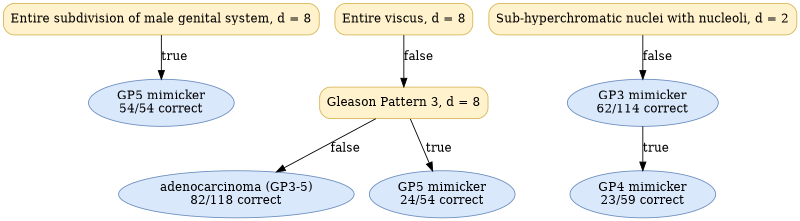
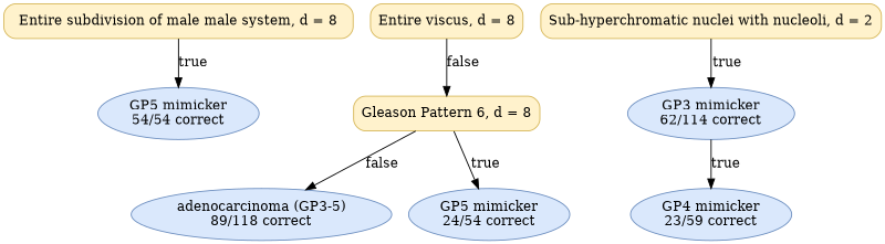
  digraph {
    fontname="Times-Roman"
    node [color="#6C8EBF" fillcolor="#DAE8FC" fontname="Times-Roman" shape=ellipse style="rounded,filled"]
-   n1 [color="#D6B656" fillcolor="#FFF2CC" label="Entire subdivision of male genital system, d = 8" shape=box]
+   n1 [color="#D6B656" fillcolor="#FFF2CC" label="Entire subdivision of male male system, d = 8" shape=box]
    n2 [label=<GP5 mimicker<br/>54/54 correct>]
    n3 [color="#D6B656" fillcolor="#FFF2CC" label="Entire viscus, d = 8" shape=box]
-   n4 [color="#D6B656" fillcolor="#FFF2CC" label="Gleason Pattern 3, d = 8" shape=box]
-   n5 [label=<adenocarcinoma (GP3-5)<br/>82/118 correct>]
+   n4 [color="#D6B656" fillcolor="#FFF2CC" label="Gleason Pattern 6, d = 8" shape=box]
+   n5 [label=<adenocarcinoma (GP3-5)<br/>89/118 correct>]
    n6 [label=<GP5 mimicker<br/>24/54 correct>]
    n7 [color="#D6B656" fillcolor="#FFF2CC" label="Sub-hyperchromatic nuclei with nucleoli, d = 2" shape=box]
    n8 [label=<GP3 mimicker<br/>62/114 correct>]
    n9 [label=<GP4 mimicker<br/>23/59 correct>]
    n1 -> n2 [label=true]
    n3 -> n4 [label=false]
    n4 -> n5 [label=false]
    n4 -> n6 [label=true]
-   n7 -> n8 [label=false]
+   n7 -> n8 [label=true]
    n8 -> n9 [label=true]
  }
